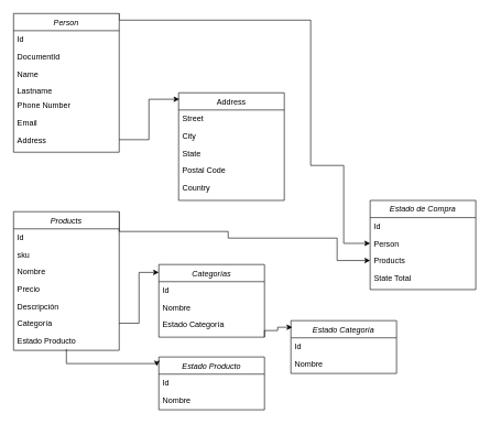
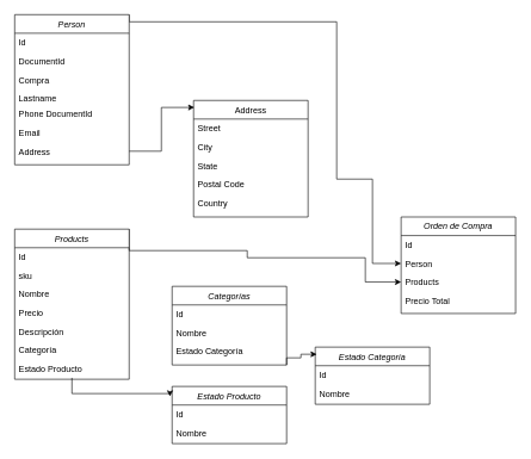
  <mxCell id="0" />
  <mxCell id="1" parent="0" />
  <mxCell id="2" style="edgeStyle=orthogonalEdgeStyle;rounded=0;orthogonalLoop=1;jettySize=auto;html=1;exitX=1;exitY=0;exitDx=0;exitDy=0;entryX=0;entryY=0.5;entryDx=0;entryDy=0;" edge="1" parent="1" source="3" target="38"><mxGeometry relative="1" as="geometry"><Array as="points"><mxPoint x="180" y="30" /><mxPoint x="470" y="30" /><mxPoint x="470" y="250" /><mxPoint x="520" y="250" /><mxPoint x="520" y="368" /></Array></mxGeometry></mxCell>
  <mxCell id="3" value="Person" style="swimlane;fontStyle=2;align=center;verticalAlign=top;childLayout=stackLayout;horizontal=1;startSize=26;horizontalStack=0;resizeParent=1;resizeLast=0;collapsible=1;marginBottom=0;rounded=0;shadow=0;strokeWidth=1;" parent="1" vertex="1"><mxGeometry x="20" y="20" width="160" height="210" as="geometry"><mxRectangle x="230" y="140" width="160" height="26" as="alternateBounds" /></mxGeometry></mxCell>
  <mxCell id="4" value="Id" style="text;align=left;verticalAlign=top;spacingLeft=4;spacingRight=4;overflow=hidden;rotatable=0;points=[[0,0.5],[1,0.5]];portConstraint=eastwest;rounded=0;shadow=0;html=0;" vertex="1" parent="3"><mxGeometry y="26" width="160" height="26" as="geometry" /></mxCell>
  <mxCell id="5" value="DocumentId" style="text;align=left;verticalAlign=top;spacingLeft=4;spacingRight=4;overflow=hidden;rotatable=0;points=[[0,0.5],[1,0.5]];portConstraint=eastwest;" vertex="1" parent="3"><mxGeometry y="52" width="160" height="26" as="geometry" /></mxCell>
- <mxCell id="6" value="Name" style="text;align=left;verticalAlign=top;spacingLeft=4;spacingRight=4;overflow=hidden;rotatable=0;points=[[0,0.5],[1,0.5]];portConstraint=eastwest;" parent="3" vertex="1"><mxGeometry y="78" width="160" height="26" as="geometry" /></mxCell>
+ <mxCell id="6" value="Compra" style="text;align=left;verticalAlign=top;spacingLeft=4;spacingRight=4;overflow=hidden;rotatable=0;points=[[0,0.5],[1,0.5]];portConstraint=eastwest;" parent="3" vertex="1"><mxGeometry y="78" width="160" height="26" as="geometry" /></mxCell>
  <mxCell id="7" value="Lastname" style="text;align=left;verticalAlign=top;spacingLeft=4;spacingRight=4;overflow=hidden;rotatable=0;points=[[0,0.5],[1,0.5]];portConstraint=eastwest;rounded=0;shadow=0;html=0;" parent="3" vertex="1"><mxGeometry y="104" width="160" height="22" as="geometry" /></mxCell>
- <mxCell id="8" value="Phone Number" style="text;align=left;verticalAlign=top;spacingLeft=4;spacingRight=4;overflow=hidden;rotatable=0;points=[[0,0.5],[1,0.5]];portConstraint=eastwest;rounded=0;shadow=0;html=0;" parent="3" vertex="1"><mxGeometry y="126" width="160" height="26" as="geometry" /></mxCell>
+ <mxCell id="8" value="Phone DocumentId" style="text;align=left;verticalAlign=top;spacingLeft=4;spacingRight=4;overflow=hidden;rotatable=0;points=[[0,0.5],[1,0.5]];portConstraint=eastwest;rounded=0;shadow=0;html=0;" parent="3" vertex="1"><mxGeometry y="126" width="160" height="26" as="geometry" /></mxCell>
  <mxCell id="9" value="Email" style="text;align=left;verticalAlign=top;spacingLeft=4;spacingRight=4;overflow=hidden;rotatable=0;points=[[0,0.5],[1,0.5]];portConstraint=eastwest;rounded=0;shadow=0;html=0;" vertex="1" parent="3"><mxGeometry y="152" width="160" height="26" as="geometry" /></mxCell>
  <mxCell id="10" value="Address" style="text;align=left;verticalAlign=top;spacingLeft=4;spacingRight=4;overflow=hidden;rotatable=0;points=[[0,0.5],[1,0.5]];portConstraint=eastwest;" vertex="1" parent="3"><mxGeometry y="178" width="160" height="26" as="geometry" /></mxCell>
  <mxCell id="11" value="Address" style="swimlane;fontStyle=0;align=center;verticalAlign=top;childLayout=stackLayout;horizontal=1;startSize=26;horizontalStack=0;resizeParent=1;resizeLast=0;collapsible=1;marginBottom=0;rounded=0;shadow=0;strokeWidth=1;" parent="1" vertex="1"><mxGeometry x="270" y="140" width="160" height="163" as="geometry"><mxRectangle x="550" y="140" width="160" height="26" as="alternateBounds" /></mxGeometry></mxCell>
  <mxCell id="12" value="Street" style="text;align=left;verticalAlign=top;spacingLeft=4;spacingRight=4;overflow=hidden;rotatable=0;points=[[0,0.5],[1,0.5]];portConstraint=eastwest;" parent="11" vertex="1"><mxGeometry y="26" width="160" height="26" as="geometry" /></mxCell>
  <mxCell id="13" value="City" style="text;align=left;verticalAlign=top;spacingLeft=4;spacingRight=4;overflow=hidden;rotatable=0;points=[[0,0.5],[1,0.5]];portConstraint=eastwest;rounded=0;shadow=0;html=0;" parent="11" vertex="1"><mxGeometry y="52" width="160" height="26" as="geometry" /></mxCell>
  <mxCell id="14" value="State" style="text;align=left;verticalAlign=top;spacingLeft=4;spacingRight=4;overflow=hidden;rotatable=0;points=[[0,0.5],[1,0.5]];portConstraint=eastwest;rounded=0;shadow=0;html=0;" parent="11" vertex="1"><mxGeometry y="78" width="160" height="26" as="geometry" /></mxCell>
  <mxCell id="15" value="Postal Code" style="text;align=left;verticalAlign=top;spacingLeft=4;spacingRight=4;overflow=hidden;rotatable=0;points=[[0,0.5],[1,0.5]];portConstraint=eastwest;rounded=0;shadow=0;html=0;" parent="11" vertex="1"><mxGeometry y="104" width="160" height="26" as="geometry" /></mxCell>
  <mxCell id="16" value="Country" style="text;align=left;verticalAlign=top;spacingLeft=4;spacingRight=4;overflow=hidden;rotatable=0;points=[[0,0.5],[1,0.5]];portConstraint=eastwest;rounded=0;shadow=0;html=0;" parent="11" vertex="1"><mxGeometry y="130" width="160" height="26" as="geometry" /></mxCell>
  <mxCell id="17" style="edgeStyle=orthogonalEdgeStyle;rounded=0;orthogonalLoop=1;jettySize=auto;html=1;exitX=1;exitY=0;exitDx=0;exitDy=0;entryX=0;entryY=0.5;entryDx=0;entryDy=0;" edge="1" parent="1" source="18" target="39"><mxGeometry relative="1" as="geometry"><Array as="points"><mxPoint x="180" y="350" /><mxPoint x="345" y="350" /><mxPoint x="345" y="360" /><mxPoint x="510" y="360" /></Array></mxGeometry></mxCell>
  <mxCell id="18" value="Products" style="swimlane;fontStyle=2;align=center;verticalAlign=top;childLayout=stackLayout;horizontal=1;startSize=26;horizontalStack=0;resizeParent=1;resizeLast=0;collapsible=1;marginBottom=0;rounded=0;shadow=0;strokeWidth=1;" vertex="1" parent="1"><mxGeometry x="20" y="320" width="160" height="210" as="geometry"><mxRectangle x="230" y="140" width="160" height="26" as="alternateBounds" /></mxGeometry></mxCell>
  <mxCell id="19" value="Id" style="text;align=left;verticalAlign=top;spacingLeft=4;spacingRight=4;overflow=hidden;rotatable=0;points=[[0,0.5],[1,0.5]];portConstraint=eastwest;" vertex="1" parent="18"><mxGeometry y="26" width="160" height="26" as="geometry" /></mxCell>
  <mxCell id="20" value="sku" style="text;align=left;verticalAlign=top;spacingLeft=4;spacingRight=4;overflow=hidden;rotatable=0;points=[[0,0.5],[1,0.5]];portConstraint=eastwest;rounded=0;shadow=0;html=0;" vertex="1" parent="18"><mxGeometry y="52" width="160" height="26" as="geometry" /></mxCell>
  <mxCell id="21" value="Nombre" style="text;align=left;verticalAlign=top;spacingLeft=4;spacingRight=4;overflow=hidden;rotatable=0;points=[[0,0.5],[1,0.5]];portConstraint=eastwest;rounded=0;shadow=0;html=0;" vertex="1" parent="18"><mxGeometry y="78" width="160" height="26" as="geometry" /></mxCell>
  <mxCell id="22" value="Precio" style="text;align=left;verticalAlign=top;spacingLeft=4;spacingRight=4;overflow=hidden;rotatable=0;points=[[0,0.5],[1,0.5]];portConstraint=eastwest;rounded=0;shadow=0;html=0;" vertex="1" parent="18"><mxGeometry y="104" width="160" height="26" as="geometry" /></mxCell>
  <mxCell id="23" value="Descripción" style="text;align=left;verticalAlign=top;spacingLeft=4;spacingRight=4;overflow=hidden;rotatable=0;points=[[0,0.5],[1,0.5]];portConstraint=eastwest;rounded=0;shadow=0;html=0;" vertex="1" parent="18"><mxGeometry y="130" width="160" height="26" as="geometry" /></mxCell>
  <mxCell id="24" value="Categoría" style="text;align=left;verticalAlign=top;spacingLeft=4;spacingRight=4;overflow=hidden;rotatable=0;points=[[0,0.5],[1,0.5]];portConstraint=eastwest;rounded=0;shadow=0;html=0;" vertex="1" parent="18"><mxGeometry y="156" width="160" height="26" as="geometry" /></mxCell>
  <mxCell id="25" value="Estado Producto" style="text;align=left;verticalAlign=top;spacingLeft=4;spacingRight=4;overflow=hidden;rotatable=0;points=[[0,0.5],[1,0.5]];portConstraint=eastwest;rounded=0;shadow=0;html=0;" vertex="1" parent="18"><mxGeometry y="182" width="160" height="26" as="geometry" /></mxCell>
  <mxCell id="26" value="Categorías" style="swimlane;fontStyle=2;align=center;verticalAlign=top;childLayout=stackLayout;horizontal=1;startSize=26;horizontalStack=0;resizeParent=1;resizeLast=0;collapsible=1;marginBottom=0;rounded=0;shadow=0;strokeWidth=1;" vertex="1" parent="1"><mxGeometry x="240" y="400" width="160" height="110" as="geometry"><mxRectangle x="230" y="140" width="160" height="26" as="alternateBounds" /></mxGeometry></mxCell>
  <mxCell id="27" value="Id" style="text;align=left;verticalAlign=top;spacingLeft=4;spacingRight=4;overflow=hidden;rotatable=0;points=[[0,0.5],[1,0.5]];portConstraint=eastwest;" vertex="1" parent="26"><mxGeometry y="26" width="160" height="26" as="geometry" /></mxCell>
  <mxCell id="28" value="Nombre" style="text;align=left;verticalAlign=top;spacingLeft=4;spacingRight=4;overflow=hidden;rotatable=0;points=[[0,0.5],[1,0.5]];portConstraint=eastwest;rounded=0;shadow=0;html=0;" vertex="1" parent="26"><mxGeometry y="52" width="160" height="26" as="geometry" /></mxCell>
  <mxCell id="29" value="Estado Categoría" style="text;align=left;verticalAlign=top;spacingLeft=4;spacingRight=4;overflow=hidden;rotatable=0;points=[[0,0.5],[1,0.5]];portConstraint=eastwest;rounded=0;shadow=0;html=0;" vertex="1" parent="26"><mxGeometry y="78" width="160" height="26" as="geometry" /></mxCell>
  <mxCell id="30" value="Estado Categoría" style="swimlane;fontStyle=2;align=center;verticalAlign=top;childLayout=stackLayout;horizontal=1;startSize=26;horizontalStack=0;resizeParent=1;resizeLast=0;collapsible=1;marginBottom=0;rounded=0;shadow=0;strokeWidth=1;" vertex="1" parent="1"><mxGeometry x="440" y="485" width="160" height="80" as="geometry"><mxRectangle x="230" y="140" width="160" height="26" as="alternateBounds" /></mxGeometry></mxCell>
  <mxCell id="31" value="Id" style="text;align=left;verticalAlign=top;spacingLeft=4;spacingRight=4;overflow=hidden;rotatable=0;points=[[0,0.5],[1,0.5]];portConstraint=eastwest;" vertex="1" parent="30"><mxGeometry y="26" width="160" height="26" as="geometry" /></mxCell>
  <mxCell id="32" value="Nombre" style="text;align=left;verticalAlign=top;spacingLeft=4;spacingRight=4;overflow=hidden;rotatable=0;points=[[0,0.5],[1,0.5]];portConstraint=eastwest;rounded=0;shadow=0;html=0;" vertex="1" parent="30"><mxGeometry y="52" width="160" height="26" as="geometry" /></mxCell>
  <mxCell id="33" value="Estado Producto" style="swimlane;fontStyle=2;align=center;verticalAlign=top;childLayout=stackLayout;horizontal=1;startSize=26;horizontalStack=0;resizeParent=1;resizeLast=0;collapsible=1;marginBottom=0;rounded=0;shadow=0;strokeWidth=1;" vertex="1" parent="1"><mxGeometry x="240" y="540" width="160" height="80" as="geometry"><mxRectangle x="230" y="140" width="160" height="26" as="alternateBounds" /></mxGeometry></mxCell>
  <mxCell id="34" value="Id" style="text;align=left;verticalAlign=top;spacingLeft=4;spacingRight=4;overflow=hidden;rotatable=0;points=[[0,0.5],[1,0.5]];portConstraint=eastwest;" vertex="1" parent="33"><mxGeometry y="26" width="160" height="26" as="geometry" /></mxCell>
  <mxCell id="35" value="Nombre" style="text;align=left;verticalAlign=top;spacingLeft=4;spacingRight=4;overflow=hidden;rotatable=0;points=[[0,0.5],[1,0.5]];portConstraint=eastwest;rounded=0;shadow=0;html=0;" vertex="1" parent="33"><mxGeometry y="52" width="160" height="26" as="geometry" /></mxCell>
- <mxCell id="36" value="Estado de Compra" style="swimlane;fontStyle=2;align=center;verticalAlign=top;childLayout=stackLayout;horizontal=1;startSize=26;horizontalStack=0;resizeParent=1;resizeLast=0;collapsible=1;marginBottom=0;rounded=0;shadow=0;strokeWidth=1;" vertex="1" parent="1"><mxGeometry x="560" y="303" width="160" height="135" as="geometry"><mxRectangle x="230" y="140" width="160" height="26" as="alternateBounds" /></mxGeometry></mxCell>
+ <mxCell id="36" value="Orden de Compra" style="swimlane;fontStyle=2;align=center;verticalAlign=top;childLayout=stackLayout;horizontal=1;startSize=26;horizontalStack=0;resizeParent=1;resizeLast=0;collapsible=1;marginBottom=0;rounded=0;shadow=0;strokeWidth=1;" vertex="1" parent="1"><mxGeometry x="560" y="303" width="160" height="135" as="geometry"><mxRectangle x="230" y="140" width="160" height="26" as="alternateBounds" /></mxGeometry></mxCell>
  <mxCell id="37" value="Id" style="text;align=left;verticalAlign=top;spacingLeft=4;spacingRight=4;overflow=hidden;rotatable=0;points=[[0,0.5],[1,0.5]];portConstraint=eastwest;" vertex="1" parent="36"><mxGeometry y="26" width="160" height="26" as="geometry" /></mxCell>
  <mxCell id="38" value="Person" style="text;align=left;verticalAlign=top;spacingLeft=4;spacingRight=4;overflow=hidden;rotatable=0;points=[[0,0.5],[1,0.5]];portConstraint=eastwest;rounded=0;shadow=0;html=0;" vertex="1" parent="36"><mxGeometry y="52" width="160" height="26" as="geometry" /></mxCell>
  <mxCell id="39" value="Products" style="text;align=left;verticalAlign=top;spacingLeft=4;spacingRight=4;overflow=hidden;rotatable=0;points=[[0,0.5],[1,0.5]];portConstraint=eastwest;rounded=0;shadow=0;html=0;" vertex="1" parent="36"><mxGeometry y="78" width="160" height="26" as="geometry" /></mxCell>
- <mxCell id="40" value="State Total" style="text;align=left;verticalAlign=top;spacingLeft=4;spacingRight=4;overflow=hidden;rotatable=0;points=[[0,0.5],[1,0.5]];portConstraint=eastwest;rounded=0;shadow=0;html=0;" vertex="1" parent="36"><mxGeometry y="104" width="160" height="26" as="geometry" /></mxCell>
+ <mxCell id="40" value="Precio Total" style="text;align=left;verticalAlign=top;spacingLeft=4;spacingRight=4;overflow=hidden;rotatable=0;points=[[0,0.5],[1,0.5]];portConstraint=eastwest;rounded=0;shadow=0;html=0;" vertex="1" parent="36"><mxGeometry y="104" width="160" height="26" as="geometry" /></mxCell>
  <mxCell id="41" style="edgeStyle=orthogonalEdgeStyle;rounded=0;orthogonalLoop=1;jettySize=auto;html=1;exitX=1;exitY=0.5;exitDx=0;exitDy=0;entryX=0.006;entryY=0.06;entryDx=0;entryDy=0;entryPerimeter=0;" edge="1" parent="1" source="10" target="11"><mxGeometry relative="1" as="geometry" /></mxCell>
  <mxCell id="42" style="edgeStyle=orthogonalEdgeStyle;rounded=0;orthogonalLoop=1;jettySize=auto;html=1;entryX=-0.019;entryY=0.175;entryDx=0;entryDy=0;entryPerimeter=0;" edge="1" parent="1" source="25" target="33"><mxGeometry relative="1" as="geometry"><Array as="points"><mxPoint x="100" y="550" /><mxPoint x="237" y="550" /></Array></mxGeometry></mxCell>
  <mxCell id="43" style="edgeStyle=orthogonalEdgeStyle;rounded=0;orthogonalLoop=1;jettySize=auto;html=1;exitX=1;exitY=1;exitDx=0;exitDy=0;entryX=0.013;entryY=0.125;entryDx=0;entryDy=0;entryPerimeter=0;" edge="1" parent="1" source="26" target="30"><mxGeometry relative="1" as="geometry"><Array as="points"><mxPoint x="400" y="500" /><mxPoint x="420" y="500" /><mxPoint x="420" y="495" /></Array></mxGeometry></mxCell>
- <mxCell id="44" style="edgeStyle=orthogonalEdgeStyle;rounded=0;orthogonalLoop=1;jettySize=auto;html=1;exitX=1;exitY=0.5;exitDx=0;exitDy=0;entryX=0;entryY=0.109;entryDx=0;entryDy=0;entryPerimeter=0;" edge="1" parent="1" source="24" target="26"><mxGeometry relative="1" as="geometry" /></mxCell>
